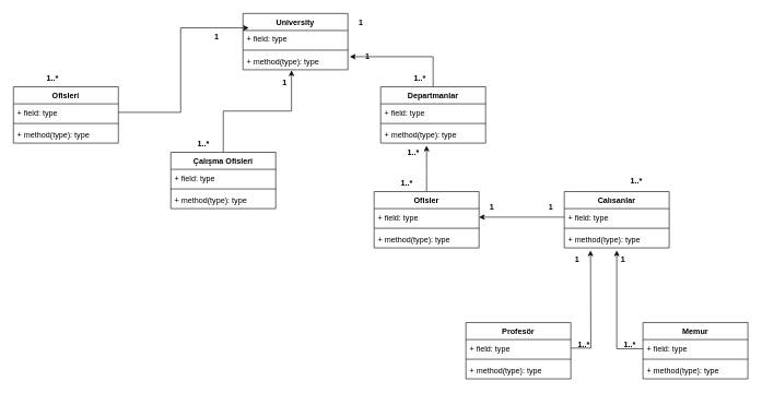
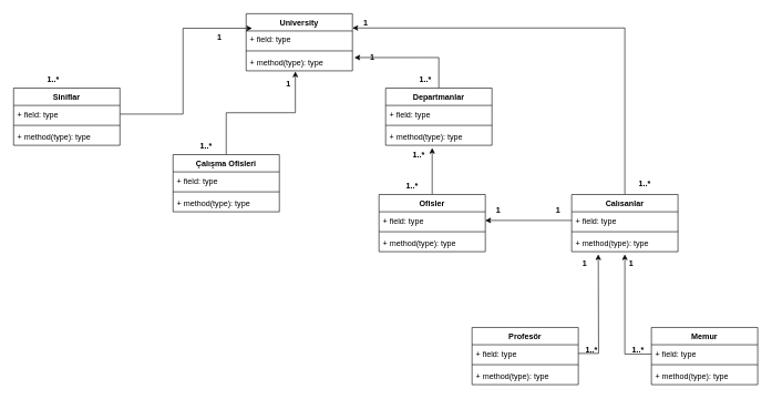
  <mxCell id="0" />
  <mxCell id="1" parent="0" />
  <mxCell id="2" value="University" style="swimlane;fontStyle=1;align=center;verticalAlign=top;childLayout=stackLayout;horizontal=1;startSize=26;horizontalStack=0;resizeParent=1;resizeParentMax=0;resizeLast=0;collapsible=1;marginBottom=0;" vertex="1" parent="1"><mxGeometry x="370" y="20" width="160" height="86" as="geometry" /></mxCell>
  <mxCell id="3" value="+ field: type" style="text;strokeColor=none;fillColor=none;align=left;verticalAlign=top;spacingLeft=4;spacingRight=4;overflow=hidden;rotatable=0;points=[[0,0.5],[1,0.5]];portConstraint=eastwest;" vertex="1" parent="2"><mxGeometry y="26" width="160" height="26" as="geometry" /></mxCell>
  <mxCell id="4" value="" style="line;strokeWidth=1;fillColor=none;align=left;verticalAlign=middle;spacingTop=-1;spacingLeft=3;spacingRight=3;rotatable=0;labelPosition=right;points=[];portConstraint=eastwest;strokeColor=inherit;" vertex="1" parent="2"><mxGeometry y="52" width="160" height="8" as="geometry" /></mxCell>
  <mxCell id="5" value="+ method(type): type" style="text;strokeColor=none;fillColor=none;align=left;verticalAlign=top;spacingLeft=4;spacingRight=4;overflow=hidden;rotatable=0;points=[[0,0.5],[1,0.5]];portConstraint=eastwest;" vertex="1" parent="2"><mxGeometry y="60" width="160" height="26" as="geometry" /></mxCell>
- <mxCell id="6" value="Ofisleri" style="swimlane;fontStyle=1;align=center;verticalAlign=top;childLayout=stackLayout;horizontal=1;startSize=26;horizontalStack=0;resizeParent=1;resizeParentMax=0;resizeLast=0;collapsible=1;marginBottom=0;" vertex="1" parent="1"><mxGeometry x="20" y="132" width="160" height="86" as="geometry" /></mxCell>
+ <mxCell id="6" value="Siniflar" style="swimlane;fontStyle=1;align=center;verticalAlign=top;childLayout=stackLayout;horizontal=1;startSize=26;horizontalStack=0;resizeParent=1;resizeParentMax=0;resizeLast=0;collapsible=1;marginBottom=0;" vertex="1" parent="1"><mxGeometry x="20" y="132" width="160" height="86" as="geometry" /></mxCell>
  <mxCell id="7" value="+ field: type" style="text;strokeColor=none;fillColor=none;align=left;verticalAlign=top;spacingLeft=4;spacingRight=4;overflow=hidden;rotatable=0;points=[[0,0.5],[1,0.5]];portConstraint=eastwest;" vertex="1" parent="6"><mxGeometry y="26" width="160" height="26" as="geometry" /></mxCell>
  <mxCell id="8" value="" style="line;strokeWidth=1;fillColor=none;align=left;verticalAlign=middle;spacingTop=-1;spacingLeft=3;spacingRight=3;rotatable=0;labelPosition=right;points=[];portConstraint=eastwest;strokeColor=inherit;" vertex="1" parent="6"><mxGeometry y="52" width="160" height="8" as="geometry" /></mxCell>
  <mxCell id="9" value="+ method(type): type" style="text;strokeColor=none;fillColor=none;align=left;verticalAlign=top;spacingLeft=4;spacingRight=4;overflow=hidden;rotatable=0;points=[[0,0.5],[1,0.5]];portConstraint=eastwest;" vertex="1" parent="6"><mxGeometry y="60" width="160" height="26" as="geometry" /></mxCell>
  <mxCell id="10" style="edgeStyle=orthogonalEdgeStyle;rounded=0;orthogonalLoop=1;jettySize=auto;html=1;exitX=0.5;exitY=0;exitDx=0;exitDy=0;entryX=0.463;entryY=1.038;entryDx=0;entryDy=0;entryPerimeter=0;" edge="1" parent="1" source="11" target="5"><mxGeometry relative="1" as="geometry" /></mxCell>
  <mxCell id="11" value="Çalışma Ofisleri" style="swimlane;fontStyle=1;align=center;verticalAlign=top;childLayout=stackLayout;horizontal=1;startSize=26;horizontalStack=0;resizeParent=1;resizeParentMax=0;resizeLast=0;collapsible=1;marginBottom=0;" vertex="1" parent="1"><mxGeometry x="260" y="232" width="160" height="86" as="geometry" /></mxCell>
  <mxCell id="12" value="+ field: type" style="text;strokeColor=none;fillColor=none;align=left;verticalAlign=top;spacingLeft=4;spacingRight=4;overflow=hidden;rotatable=0;points=[[0,0.5],[1,0.5]];portConstraint=eastwest;" vertex="1" parent="11"><mxGeometry y="26" width="160" height="26" as="geometry" /></mxCell>
  <mxCell id="13" value="" style="line;strokeWidth=1;fillColor=none;align=left;verticalAlign=middle;spacingTop=-1;spacingLeft=3;spacingRight=3;rotatable=0;labelPosition=right;points=[];portConstraint=eastwest;strokeColor=inherit;" vertex="1" parent="11"><mxGeometry y="52" width="160" height="8" as="geometry" /></mxCell>
  <mxCell id="14" value="+ method(type): type" style="text;strokeColor=none;fillColor=none;align=left;verticalAlign=top;spacingLeft=4;spacingRight=4;overflow=hidden;rotatable=0;points=[[0,0.5],[1,0.5]];portConstraint=eastwest;" vertex="1" parent="11"><mxGeometry y="60" width="160" height="26" as="geometry" /></mxCell>
  <mxCell id="15" style="edgeStyle=orthogonalEdgeStyle;rounded=0;orthogonalLoop=1;jettySize=auto;html=1;exitX=0.5;exitY=0;exitDx=0;exitDy=0;entryX=1.019;entryY=0.231;entryDx=0;entryDy=0;entryPerimeter=0;" edge="1" parent="1" source="16" target="5"><mxGeometry relative="1" as="geometry" /></mxCell>
  <mxCell id="16" value="Departmanlar&#10;" style="swimlane;fontStyle=1;align=center;verticalAlign=top;childLayout=stackLayout;horizontal=1;startSize=26;horizontalStack=0;resizeParent=1;resizeParentMax=0;resizeLast=0;collapsible=1;marginBottom=0;" vertex="1" parent="1"><mxGeometry x="580" y="132" width="160" height="86" as="geometry" /></mxCell>
  <mxCell id="17" value="+ field: type" style="text;strokeColor=none;fillColor=none;align=left;verticalAlign=top;spacingLeft=4;spacingRight=4;overflow=hidden;rotatable=0;points=[[0,0.5],[1,0.5]];portConstraint=eastwest;" vertex="1" parent="16"><mxGeometry y="26" width="160" height="26" as="geometry" /></mxCell>
  <mxCell id="18" value="" style="line;strokeWidth=1;fillColor=none;align=left;verticalAlign=middle;spacingTop=-1;spacingLeft=3;spacingRight=3;rotatable=0;labelPosition=right;points=[];portConstraint=eastwest;strokeColor=inherit;" vertex="1" parent="16"><mxGeometry y="52" width="160" height="8" as="geometry" /></mxCell>
  <mxCell id="19" value="+ method(type): type" style="text;strokeColor=none;fillColor=none;align=left;verticalAlign=top;spacingLeft=4;spacingRight=4;overflow=hidden;rotatable=0;points=[[0,0.5],[1,0.5]];portConstraint=eastwest;" vertex="1" parent="16"><mxGeometry y="60" width="160" height="26" as="geometry" /></mxCell>
+ <mxCell id="20" style="edgeStyle=orthogonalEdgeStyle;rounded=0;orthogonalLoop=1;jettySize=auto;html=1;entryX=1;entryY=0.25;entryDx=0;entryDy=0;" edge="1" parent="1" source="21" target="2"><mxGeometry relative="1" as="geometry"><Array as="points"><mxPoint x="940" y="42" /></Array></mxGeometry></mxCell>
  <mxCell id="21" value="Calısanlar" style="swimlane;fontStyle=1;align=center;verticalAlign=top;childLayout=stackLayout;horizontal=1;startSize=26;horizontalStack=0;resizeParent=1;resizeParentMax=0;resizeLast=0;collapsible=1;marginBottom=0;" vertex="1" parent="1"><mxGeometry x="860" y="292" width="160" height="86" as="geometry" /></mxCell>
  <mxCell id="22" value="+ field: type" style="text;strokeColor=none;fillColor=none;align=left;verticalAlign=top;spacingLeft=4;spacingRight=4;overflow=hidden;rotatable=0;points=[[0,0.5],[1,0.5]];portConstraint=eastwest;" vertex="1" parent="21"><mxGeometry y="26" width="160" height="26" as="geometry" /></mxCell>
  <mxCell id="23" value="" style="line;strokeWidth=1;fillColor=none;align=left;verticalAlign=middle;spacingTop=-1;spacingLeft=3;spacingRight=3;rotatable=0;labelPosition=right;points=[];portConstraint=eastwest;strokeColor=inherit;" vertex="1" parent="21"><mxGeometry y="52" width="160" height="8" as="geometry" /></mxCell>
  <mxCell id="24" value="+ method(type): type" style="text;strokeColor=none;fillColor=none;align=left;verticalAlign=top;spacingLeft=4;spacingRight=4;overflow=hidden;rotatable=0;points=[[0,0.5],[1,0.5]];portConstraint=eastwest;" vertex="1" parent="21"><mxGeometry y="60" width="160" height="26" as="geometry" /></mxCell>
  <mxCell id="25" value="Profesör" style="swimlane;fontStyle=1;align=center;verticalAlign=top;childLayout=stackLayout;horizontal=1;startSize=26;horizontalStack=0;resizeParent=1;resizeParentMax=0;resizeLast=0;collapsible=1;marginBottom=0;" vertex="1" parent="1"><mxGeometry x="710" y="492" width="160" height="86" as="geometry" /></mxCell>
  <mxCell id="26" value="+ field: type" style="text;strokeColor=none;fillColor=none;align=left;verticalAlign=top;spacingLeft=4;spacingRight=4;overflow=hidden;rotatable=0;points=[[0,0.5],[1,0.5]];portConstraint=eastwest;" vertex="1" parent="25"><mxGeometry y="26" width="160" height="26" as="geometry" /></mxCell>
  <mxCell id="27" value="" style="line;strokeWidth=1;fillColor=none;align=left;verticalAlign=middle;spacingTop=-1;spacingLeft=3;spacingRight=3;rotatable=0;labelPosition=right;points=[];portConstraint=eastwest;strokeColor=inherit;" vertex="1" parent="25"><mxGeometry y="52" width="160" height="8" as="geometry" /></mxCell>
  <mxCell id="28" value="+ method(type): type" style="text;strokeColor=none;fillColor=none;align=left;verticalAlign=top;spacingLeft=4;spacingRight=4;overflow=hidden;rotatable=0;points=[[0,0.5],[1,0.5]];portConstraint=eastwest;" vertex="1" parent="25"><mxGeometry y="60" width="160" height="26" as="geometry" /></mxCell>
  <mxCell id="29" style="edgeStyle=orthogonalEdgeStyle;rounded=0;orthogonalLoop=1;jettySize=auto;html=1;" edge="1" parent="1" source="30"><mxGeometry relative="1" as="geometry"><mxPoint x="940" y="382" as="targetPoint" /><Array as="points"><mxPoint x="940" y="532" /></Array></mxGeometry></mxCell>
  <mxCell id="30" value="Memur" style="swimlane;fontStyle=1;align=center;verticalAlign=top;childLayout=stackLayout;horizontal=1;startSize=26;horizontalStack=0;resizeParent=1;resizeParentMax=0;resizeLast=0;collapsible=1;marginBottom=0;" vertex="1" parent="1"><mxGeometry x="980" y="492" width="160" height="86" as="geometry" /></mxCell>
  <mxCell id="31" value="+ field: type" style="text;strokeColor=none;fillColor=none;align=left;verticalAlign=top;spacingLeft=4;spacingRight=4;overflow=hidden;rotatable=0;points=[[0,0.5],[1,0.5]];portConstraint=eastwest;" vertex="1" parent="30"><mxGeometry y="26" width="160" height="26" as="geometry" /></mxCell>
  <mxCell id="32" value="" style="line;strokeWidth=1;fillColor=none;align=left;verticalAlign=middle;spacingTop=-1;spacingLeft=3;spacingRight=3;rotatable=0;labelPosition=right;points=[];portConstraint=eastwest;strokeColor=inherit;" vertex="1" parent="30"><mxGeometry y="52" width="160" height="8" as="geometry" /></mxCell>
  <mxCell id="33" value="+ method(type): type" style="text;strokeColor=none;fillColor=none;align=left;verticalAlign=top;spacingLeft=4;spacingRight=4;overflow=hidden;rotatable=0;points=[[0,0.5],[1,0.5]];portConstraint=eastwest;" vertex="1" parent="30"><mxGeometry y="60" width="160" height="26" as="geometry" /></mxCell>
  <mxCell id="34" style="edgeStyle=orthogonalEdgeStyle;rounded=0;orthogonalLoop=1;jettySize=auto;html=1;" edge="1" parent="1" source="35"><mxGeometry relative="1" as="geometry"><mxPoint x="650" y="222" as="targetPoint" /></mxGeometry></mxCell>
  <mxCell id="35" value="Ofisler" style="swimlane;fontStyle=1;align=center;verticalAlign=top;childLayout=stackLayout;horizontal=1;startSize=26;horizontalStack=0;resizeParent=1;resizeParentMax=0;resizeLast=0;collapsible=1;marginBottom=0;" vertex="1" parent="1"><mxGeometry x="570" y="292" width="160" height="86" as="geometry" /></mxCell>
  <mxCell id="36" value="+ field: type" style="text;strokeColor=none;fillColor=none;align=left;verticalAlign=top;spacingLeft=4;spacingRight=4;overflow=hidden;rotatable=0;points=[[0,0.5],[1,0.5]];portConstraint=eastwest;" vertex="1" parent="35"><mxGeometry y="26" width="160" height="26" as="geometry" /></mxCell>
  <mxCell id="37" value="" style="line;strokeWidth=1;fillColor=none;align=left;verticalAlign=middle;spacingTop=-1;spacingLeft=3;spacingRight=3;rotatable=0;labelPosition=right;points=[];portConstraint=eastwest;strokeColor=inherit;" vertex="1" parent="35"><mxGeometry y="52" width="160" height="8" as="geometry" /></mxCell>
  <mxCell id="38" value="+ method(type): type" style="text;strokeColor=none;fillColor=none;align=left;verticalAlign=top;spacingLeft=4;spacingRight=4;overflow=hidden;rotatable=0;points=[[0,0.5],[1,0.5]];portConstraint=eastwest;" vertex="1" parent="35"><mxGeometry y="60" width="160" height="26" as="geometry" /></mxCell>
  <mxCell id="39" value="1..*" style="text;align=center;fontStyle=1;verticalAlign=middle;spacingLeft=3;spacingRight=3;strokeColor=none;rotatable=0;points=[[0,0.5],[1,0.5]];portConstraint=eastwest;" vertex="1" parent="1"><mxGeometry x="40" y="106" width="80" height="26" as="geometry" /></mxCell>
  <mxCell id="40" value="1" style="text;align=center;fontStyle=1;verticalAlign=middle;spacingLeft=3;spacingRight=3;strokeColor=none;rotatable=0;points=[[0,0.5],[1,0.5]];portConstraint=eastwest;" vertex="1" parent="1"><mxGeometry x="290" y="42" width="80" height="26" as="geometry" /></mxCell>
  <mxCell id="41" value="1..*" style="text;align=center;fontStyle=1;verticalAlign=middle;spacingLeft=3;spacingRight=3;strokeColor=none;rotatable=0;points=[[0,0.5],[1,0.5]];portConstraint=eastwest;" vertex="1" parent="1"><mxGeometry x="270" y="206" width="80" height="26" as="geometry" /></mxCell>
  <mxCell id="42" value="1" style="text;align=center;fontStyle=1;verticalAlign=middle;spacingLeft=3;spacingRight=3;strokeColor=none;rotatable=0;points=[[0,0.5],[1,0.5]];portConstraint=eastwest;" vertex="1" parent="1"><mxGeometry x="394" y="112" width="80" height="26" as="geometry" /></mxCell>
  <mxCell id="43" style="edgeStyle=orthogonalEdgeStyle;rounded=0;orthogonalLoop=1;jettySize=auto;html=1;entryX=0.056;entryY=-0.154;entryDx=0;entryDy=0;entryPerimeter=0;" edge="1" parent="1" source="7" target="3"><mxGeometry relative="1" as="geometry" /></mxCell>
  <mxCell id="44" value="1..*" style="text;align=center;fontStyle=1;verticalAlign=middle;spacingLeft=3;spacingRight=3;strokeColor=none;rotatable=0;points=[[0,0.5],[1,0.5]];portConstraint=eastwest;" vertex="1" parent="1"><mxGeometry x="600" y="106" width="80" height="26" as="geometry" /></mxCell>
  <mxCell id="45" value="1..*" style="text;align=center;fontStyle=1;verticalAlign=middle;spacingLeft=3;spacingRight=3;strokeColor=none;rotatable=0;points=[[0,0.5],[1,0.5]];portConstraint=eastwest;" vertex="1" parent="1"><mxGeometry x="580" y="266" width="80" height="26" as="geometry" /></mxCell>
  <mxCell id="46" value="1..*" style="text;align=center;fontStyle=1;verticalAlign=middle;spacingLeft=3;spacingRight=3;strokeColor=none;rotatable=0;points=[[0,0.5],[1,0.5]];portConstraint=eastwest;" vertex="1" parent="1"><mxGeometry x="590" y="218" width="80" height="26" as="geometry" /></mxCell>
  <mxCell id="47" style="edgeStyle=orthogonalEdgeStyle;rounded=0;orthogonalLoop=1;jettySize=auto;html=1;entryX=1;entryY=0.5;entryDx=0;entryDy=0;" edge="1" parent="1" source="22" target="36"><mxGeometry relative="1" as="geometry" /></mxCell>
  <mxCell id="48" value="1" style="text;align=center;fontStyle=1;verticalAlign=middle;spacingLeft=3;spacingRight=3;strokeColor=none;rotatable=0;points=[[0,0.5],[1,0.5]];portConstraint=eastwest;" vertex="1" parent="1"><mxGeometry x="710" y="302" width="80" height="26" as="geometry" /></mxCell>
  <mxCell id="49" value="1" style="text;align=center;fontStyle=1;verticalAlign=middle;spacingLeft=3;spacingRight=3;strokeColor=none;rotatable=0;points=[[0,0.5],[1,0.5]];portConstraint=eastwest;" vertex="1" parent="1"><mxGeometry x="800" y="302" width="80" height="26" as="geometry" /></mxCell>
  <mxCell id="50" value="1..*" style="text;align=center;fontStyle=1;verticalAlign=middle;spacingLeft=3;spacingRight=3;strokeColor=none;rotatable=0;points=[[0,0.5],[1,0.5]];portConstraint=eastwest;" vertex="1" parent="1"><mxGeometry x="930" y="262" width="80" height="26" as="geometry" /></mxCell>
  <mxCell id="51" value="1" style="text;align=center;fontStyle=1;verticalAlign=middle;spacingLeft=3;spacingRight=3;strokeColor=none;rotatable=0;points=[[0,0.5],[1,0.5]];portConstraint=eastwest;" vertex="1" parent="1"><mxGeometry x="520" y="72" width="80" height="26" as="geometry" /></mxCell>
  <mxCell id="52" value="1" style="text;align=center;fontStyle=1;verticalAlign=middle;spacingLeft=3;spacingRight=3;strokeColor=none;rotatable=0;points=[[0,0.5],[1,0.5]];portConstraint=eastwest;" vertex="1" parent="1"><mxGeometry x="510" y="20" width="80" height="26" as="geometry" /></mxCell>
  <mxCell id="53" style="edgeStyle=orthogonalEdgeStyle;rounded=0;orthogonalLoop=1;jettySize=auto;html=1;" edge="1" parent="1" source="26"><mxGeometry relative="1" as="geometry"><mxPoint x="900" y="382" as="targetPoint" /></mxGeometry></mxCell>
  <mxCell id="54" value="1..*" style="text;align=center;fontStyle=1;verticalAlign=middle;spacingLeft=3;spacingRight=3;strokeColor=none;rotatable=0;points=[[0,0.5],[1,0.5]];portConstraint=eastwest;" vertex="1" parent="1"><mxGeometry x="920" y="512" width="80" height="26" as="geometry" /></mxCell>
  <mxCell id="55" value="1..*" style="text;align=center;fontStyle=1;verticalAlign=middle;spacingLeft=3;spacingRight=3;strokeColor=none;rotatable=0;points=[[0,0.5],[1,0.5]];portConstraint=eastwest;" vertex="1" parent="1"><mxGeometry x="850" y="512" width="80" height="26" as="geometry" /></mxCell>
  <mxCell id="56" value="1" style="text;align=center;fontStyle=1;verticalAlign=middle;spacingLeft=3;spacingRight=3;strokeColor=none;rotatable=0;points=[[0,0.5],[1,0.5]];portConstraint=eastwest;" vertex="1" parent="1"><mxGeometry x="840" y="382" width="80" height="26" as="geometry" /></mxCell>
  <mxCell id="57" value="1" style="text;align=center;fontStyle=1;verticalAlign=middle;spacingLeft=3;spacingRight=3;strokeColor=none;rotatable=0;points=[[0,0.5],[1,0.5]];portConstraint=eastwest;" vertex="1" parent="1"><mxGeometry x="910" y="382" width="80" height="26" as="geometry" /></mxCell>
